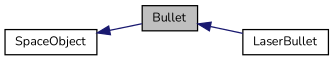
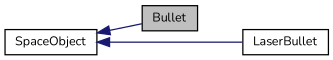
  digraph {
    fontname=Nunito
    rankdir=LR
    node [color=black fillcolor=white fontname=Nunito fontsize=10 shape=record style=filled]
    edge [color=midnightblue dir=back fontname=Nunito fontsize=10 labelfontname=Helvetica labelfontsize=10 style=solid]
    n1 [fillcolor=grey75 fontcolor=black height=0.2 label=Bullet width=0.4]
    n2 [height=0.2 label=LaserBullet width=0.4]
    n3 [height=0.2 label=SpaceObject width=0.4]
-   n1 -> n2
+   n3 -> n2
    n3 -> n1
  }
